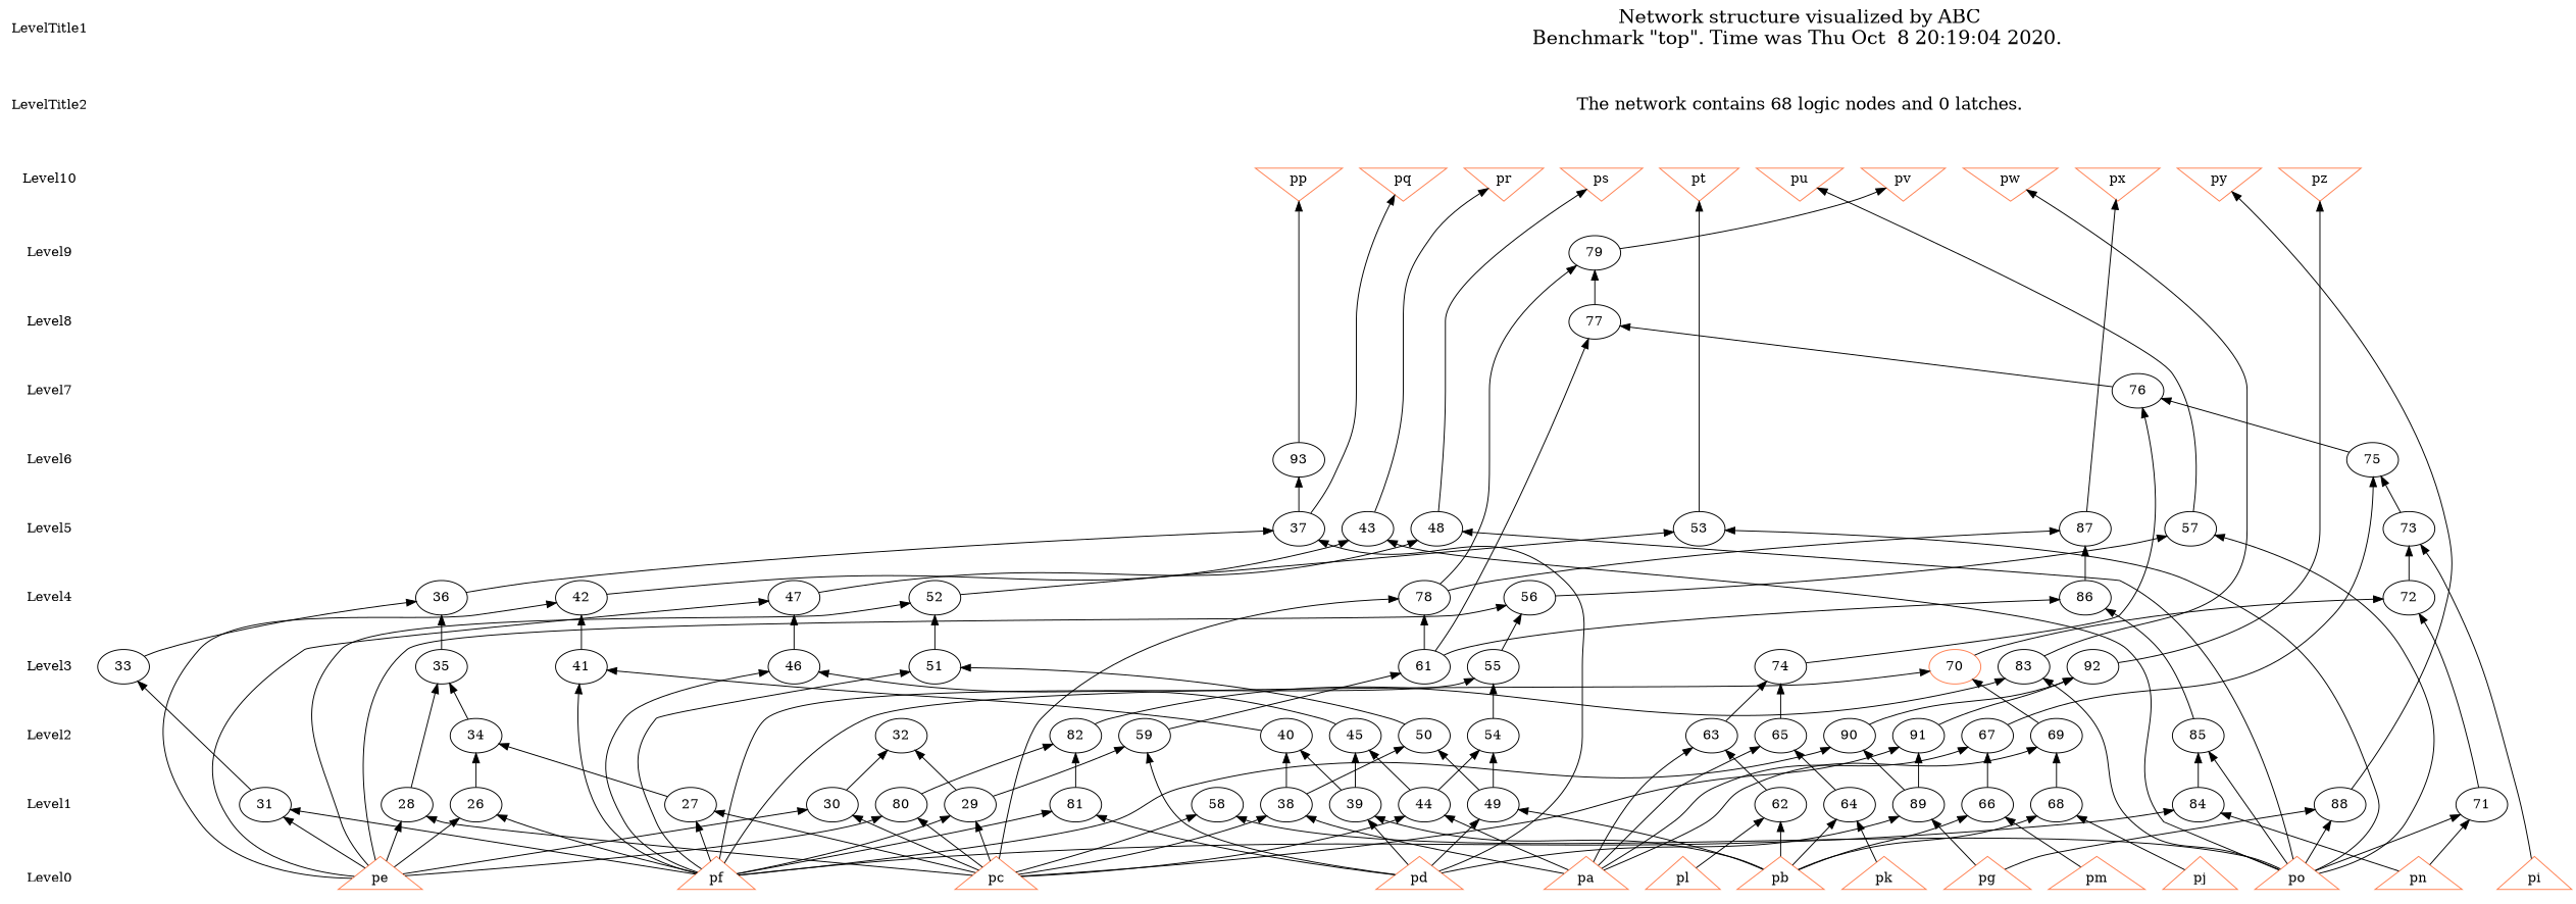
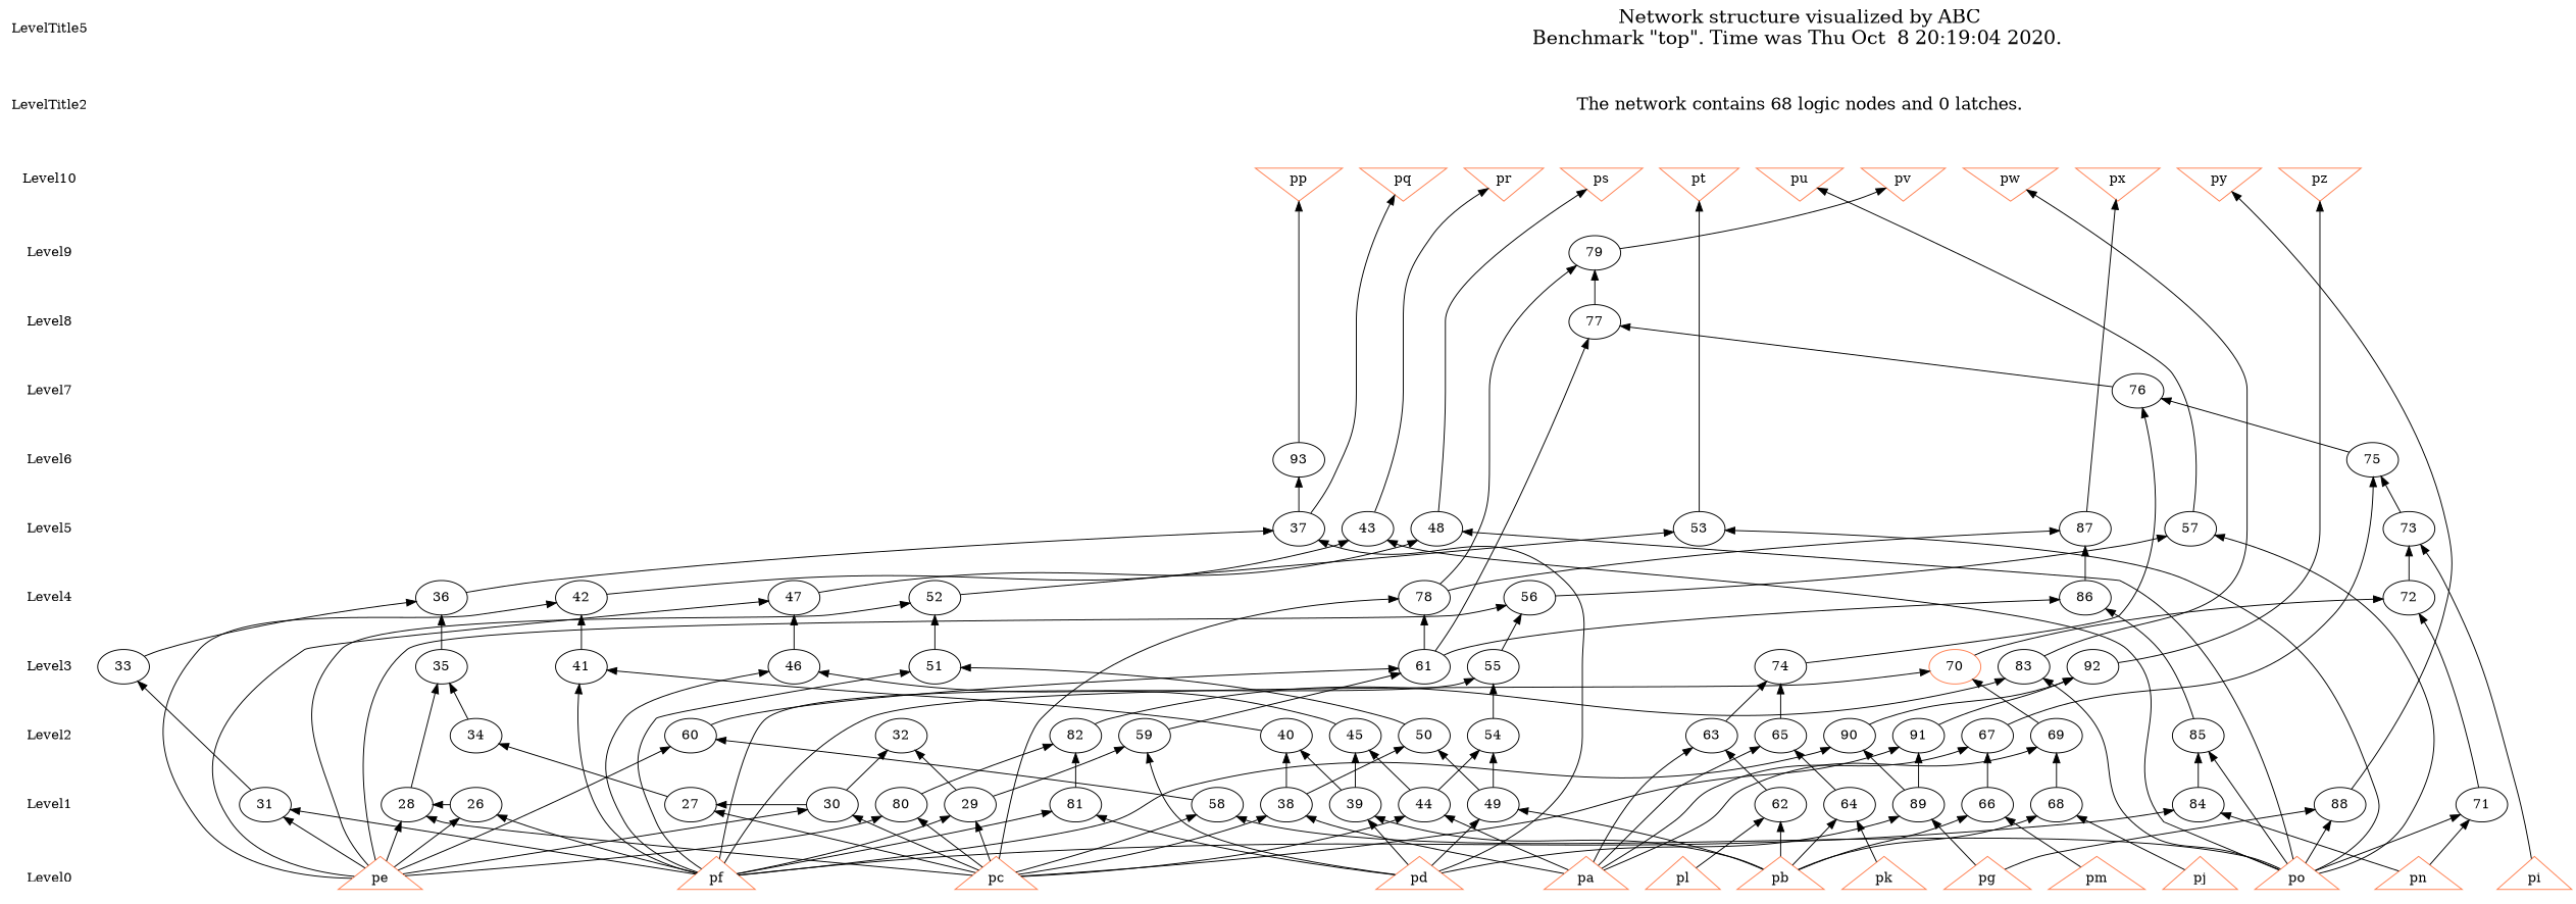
  digraph {
    node [shape=ellipse]
    edge [dir=back style=solid]
-   LevelTitle1 [shape=plaintext]
+   LevelTitle1 [shape=plaintext label=LevelTitle5]
    LevelTitle2 [shape=plaintext]
    Level10 [shape=plaintext]
    Level9 [shape=plaintext]
    Level8 [shape=plaintext]
    Level7 [shape=plaintext]
    Level6 [shape=plaintext]
    Level5 [shape=plaintext]
    Level4 [shape=plaintext]
    Level3 [shape=plaintext]
    Level2 [shape=plaintext]
    Level1 [shape=plaintext]
    Level0 [shape=plaintext]
    n14 [fontname="Times-Roman" fontsize=20 label="Network structure visualized by ABC\nBenchmark \"top\". Time was Thu Oct  8 20:19:04 2020. " shape=plaintext]
    n15 [fontname="Times-Roman" fontsize=18 label="The network contains 68 logic nodes and 0 latches.\n" shape=plaintext]
    n16 [color=coral fillcolor=coral label=pp shape=invtriangle]
    n17 [color=coral fillcolor=coral label=pq shape=invtriangle]
    n18 [color=coral fillcolor=coral label=pr shape=invtriangle]
    n19 [color=coral fillcolor=coral label=ps shape=invtriangle]
    n20 [color=coral fillcolor=coral label=pt shape=invtriangle]
    n21 [color=coral fillcolor=coral label=pu shape=invtriangle]
    n22 [color=coral fillcolor=coral label=pv shape=invtriangle]
    n23 [color=coral fillcolor=coral label=pw shape=invtriangle]
    n24 [color=coral fillcolor=coral label=px shape=invtriangle]
    n25 [color=coral fillcolor=coral label=py shape=invtriangle]
    n26 [color=coral fillcolor=coral label=pz shape=invtriangle]
    n27 [label="79\n"]
    n28 [label="77\n"]
    n29 [label="76\n"]
    n30 [label="75\n"]
    n31 [label="93\n"]
    n32 [label="37\n"]
    n33 [label="43\n"]
    n34 [label="48\n"]
    n35 [label="53\n"]
    n36 [label="57\n"]
    n37 [label="73\n"]
    n38 [label="87\n"]
    n39 [label="36\n"]
    n40 [label="42\n"]
    n41 [label="47\n"]
    n42 [label="52\n"]
    n43 [label="56\n"]
    n44 [label="72\n"]
    n45 [label="78\n"]
    n46 [label="86\n"]
    n47 [label="33\n"]
    n48 [label="35\n"]
    n49 [label="41\n"]
    n50 [label="46\n"]
    n51 [label="51\n"]
    n52 [label="55\n"]
    n53 [label="61\n"]
    n54 [color=coral label="70\n"]
    n55 [label="74\n"]
    n56 [label="83\n"]
    n57 [label="92\n"]
    n58 [label="32\n"]
    n59 [label="34\n"]
    n60 [label="40\n"]
    n61 [label="45\n"]
    n62 [label="50\n"]
    n63 [label="54\n"]
    n64 [label="59\n"]
+   n65 [label="60\n"]
    n66 [label="63\n"]
    n67 [label="65\n"]
    n68 [label="67\n"]
    n69 [label="69\n"]
    n70 [label="82\n"]
    n71 [label="85\n"]
    n72 [label="90\n"]
    n73 [label="91\n"]
    n74 [label="26\n"]
    n75 [label="27\n"]
    n76 [label="28\n"]
    n77 [label="29\n"]
    n78 [label="30\n"]
    n79 [label="31\n"]
    n80 [label="38\n"]
    n81 [label="39\n"]
    n82 [label="44\n"]
    n83 [label="49\n"]
    n84 [label="58\n"]
    n85 [label="62\n"]
    n86 [label="64\n"]
    n87 [label="66\n"]
    n88 [label="68\n"]
    n89 [label="71\n"]
    n90 [label="80\n"]
    n91 [label="81\n"]
    n92 [label="84\n"]
    n93 [label="88\n"]
    n94 [label="89\n"]
    n95 [color=coral fillcolor=coral label=pa shape=triangle]
    n96 [color=coral fillcolor=coral label=pb shape=triangle]
    n97 [color=coral fillcolor=coral label=pc shape=triangle]
    n98 [color=coral fillcolor=coral label=pd shape=triangle]
    n99 [color=coral fillcolor=coral label=pe shape=triangle]
    n100 [color=coral fillcolor=coral label=pf shape=triangle]
    n101 [color=coral fillcolor=coral label=pg shape=triangle]
    n102 [color=coral fillcolor=coral label=pi shape=triangle]
    n103 [color=coral fillcolor=coral label=pj shape=triangle]
    n104 [color=coral fillcolor=coral label=pk shape=triangle]
    n105 [color=coral fillcolor=coral label=pl shape=triangle]
    n106 [color=coral fillcolor=coral label=pm shape=triangle]
    n107 [color=coral fillcolor=coral label=pn shape=triangle]
    n108 [color=coral fillcolor=coral label=po shape=triangle]
    subgraph sub_1 {
      LevelTitle1
      LevelTitle2
      Level10
      Level9
      Level8
      Level7
      Level6
      Level5
      Level4
      Level3
      Level2
      Level1
      Level0
    }
    subgraph sub_2 {
      rank=same
      LevelTitle1
      n14
    }
    subgraph sub_3 {
      rank=same
      LevelTitle2
      n15
    }
    subgraph sub_4 {
      rank=same
      Level10
      n16
      n17
      n18
      n19
      n20
      n21
      n22
      n23
      n24
      n25
      n26
    }
    subgraph sub_5 {
      rank=same
      Level9
      n27
    }
    subgraph sub_6 {
      rank=same
      Level8
      n28
    }
    subgraph sub_7 {
      rank=same
      Level7
      n29
    }
    subgraph sub_8 {
      rank=same
      Level6
      n30
      n31
    }
    subgraph sub_9 {
      rank=same
      Level5
      n32
      n33
      n34
      n35
      n36
      n37
      n38
    }
    subgraph sub_10 {
      rank=same
      Level4
      n39
      n40
      n41
      n42
      n43
      n44
      n45
      n46
    }
    subgraph sub_11 {
      rank=same
      Level3
      n47
      n48
      n49
      n50
      n51
      n52
      n53
      n54
      n55
      n56
      n57
    }
    subgraph sub_12 {
      rank=same
      Level2
      n58
      n59
      n60
      n61
      n62
      n63
      n64
+     n65
      n66
      n67
      n68
      n69
      n70
      n71
      n72
      n73
    }
    subgraph sub_13 {
      rank=same
      Level1
      n74
      n75
      n76
      n77
      n78
      n79
      n80
      n81
      n82
      n83
      n84
      n85
      n86
      n87
      n88
      n89
      n90
      n91
      n92
      n93
      n94
    }
    subgraph sub_14 {
      rank=same
      Level0
      n95
      n96
      n97
      n98
      n99
      n100
      n101
      n102
      n103
      n104
      n105
      n106
      n107
      n108
    }
    LevelTitle1 -> LevelTitle2 [style=invis]
    LevelTitle2 -> Level10 [style=invis]
    Level10 -> Level9 [style=invis]
    Level9 -> Level8 [style=invis]
    Level8 -> Level7 [style=invis]
    Level7 -> Level6 [style=invis]
    Level6 -> Level5 [style=invis]
    Level5 -> Level4 [style=invis]
    Level4 -> Level3 [style=invis]
    Level3 -> Level2 [style=invis]
    Level2 -> Level1 [style=invis]
    Level1 -> Level0 [style=invis]
    n14 -> n15 [style=invis]
    n15 -> n16 [style=invis]
    n15 -> n17 [style=invis]
    n15 -> n18 [style=invis]
    n15 -> n19 [style=invis]
    n15 -> n20 [style=invis]
    n15 -> n21 [style=invis]
    n15 -> n22 [style=invis]
    n15 -> n23 [style=invis]
    n15 -> n24 [style=invis]
    n15 -> n25 [style=invis]
    n15 -> n26 [style=invis]
    n16 -> n17 [style=invis]
    n16 -> n31
    n17 -> n18 [style=invis]
    n17 -> n32
    n18 -> n19 [style=invis]
    n18 -> n33
    n19 -> n20 [style=invis]
    n19 -> n34
    n20 -> n21 [style=invis]
    n20 -> n35
    n21 -> n22 [style=invis]
    n21 -> n36
    n22 -> n23 [style=invis]
    n22 -> n27
    n23 -> n24 [style=invis]
    n23 -> n56
    n24 -> n25 [style=invis]
    n24 -> n38
    n25 -> n26 [style=invis]
    n25 -> n93
    n26 -> n57
    n27 -> n28
    n27 -> n45
    n28 -> n29
    n28 -> n53
    n29 -> n30
    n29 -> n55
    n30 -> n37
    n30 -> n68
    n31 -> n32
    n32 -> n39
    n32 -> n98
    n33 -> n40
    n33 -> n108
    n34 -> n41
    n34 -> n108
    n35 -> n42
    n35 -> n108
    n36 -> n43
    n36 -> n108
    n37 -> n44
    n37 -> n102
    n38 -> n45
    n38 -> n46
    n39 -> n47
    n39 -> n48
    n40 -> n49
    n40 -> n99
    n41 -> n50
    n41 -> n99
    n42 -> n51
    n42 -> n99
    n43 -> n52
    n43 -> n99
    n44 -> n54
    n44 -> n89
    n45 -> n53
    n45 -> n97
    n46 -> n53
    n46 -> n71
    n47 -> n79
    n48 -> n59
    n48 -> n76
    n49 -> n60
    n49 -> n100
    n50 -> n61
    n50 -> n100
    n51 -> n62
    n51 -> n100
    n52 -> n63
    n52 -> n100
    n53 -> n64
+   n53 -> n65
    n54 -> n69
    n54 -> n100
    n55 -> n66
    n55 -> n67
    n56 -> n70
    n56 -> n108
    n57 -> n72
    n57 -> n73
    n58 -> n77
    n58 -> n78
-   n59 -> n74
+   n76 -> n74
    n59 -> n75
    n60 -> n80
    n60 -> n81
    n61 -> n81
    n61 -> n82
    n62 -> n80
    n62 -> n83
    n63 -> n82
    n63 -> n83
    n64 -> n77
    n64 -> n98
+   n65 -> n84
+   n65 -> n99
    n66 -> n85
    n66 -> n95
    n67 -> n86
    n67 -> n95
    n68 -> n87
    n68 -> n95
    n69 -> n88
    n69 -> n95
    n70 -> n90
    n70 -> n91
    n71 -> n92
    n71 -> n108
    n72 -> n94
    n72 -> n100
    n73 -> n94
    n73 -> n97
    n74 -> n99
    n74 -> n100
    n75 -> n97
-   n75 -> n100
+   n75 -> n78
    n76 -> n97
    n76 -> n99
    n77 -> n97
    n77 -> n100
    n78 -> n97
    n78 -> n99
    n79 -> n99
    n79 -> n100
    n80 -> n95
    n80 -> n97
    n81 -> n96
    n81 -> n98
    n82 -> n95
    n82 -> n97
    n83 -> n96
    n83 -> n98
    n84 -> n97
    n84 -> n108
    n85 -> n96
    n85 -> n105
    n86 -> n96
    n86 -> n104
    n87 -> n96
    n87 -> n106
    n88 -> n96
    n88 -> n103
    n89 -> n107
    n89 -> n108
    n90 -> n97
    n90 -> n99
    n91 -> n98
    n91 -> n100
    n92 -> n100
    n92 -> n107
    n93 -> n101
    n93 -> n108
    n94 -> n98
    n94 -> n101
  }
